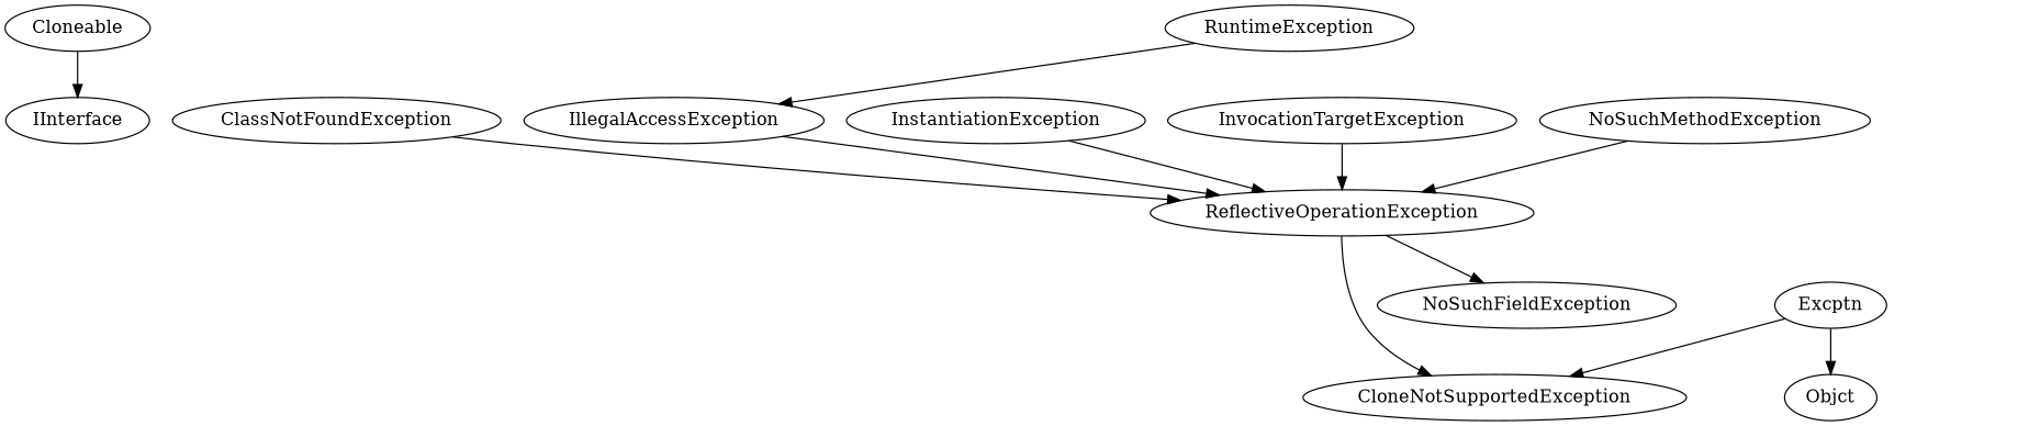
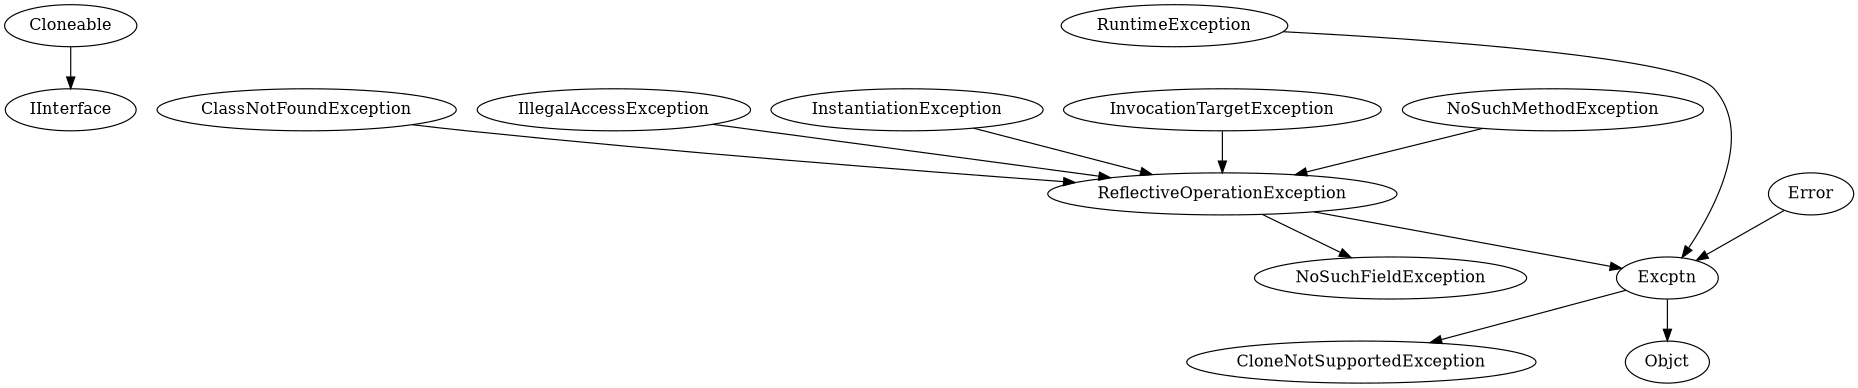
  digraph {
    Cloneable
    IInterface
    Excptn
    Objct
    CloneNotSupportedException
+   Error
    ReflectiveOperationException
    NoSuchFieldException
    ClassNotFoundException
    IllegalAccessException
    InstantiationException
    InvocationTargetException
    NoSuchMethodException
    RuntimeException
    Cloneable -> IInterface
    Excptn -> Objct
    Excptn -> CloneNotSupportedException
-   ReflectiveOperationException -> CloneNotSupportedException
+   Error -> Excptn
+   ReflectiveOperationException -> Excptn
    ReflectiveOperationException -> NoSuchFieldException
    ClassNotFoundException -> ReflectiveOperationException
    IllegalAccessException -> ReflectiveOperationException
    InstantiationException -> ReflectiveOperationException
    InvocationTargetException -> ReflectiveOperationException
    NoSuchMethodException -> ReflectiveOperationException
-   RuntimeException -> IllegalAccessException
+   RuntimeException -> Excptn
  }
